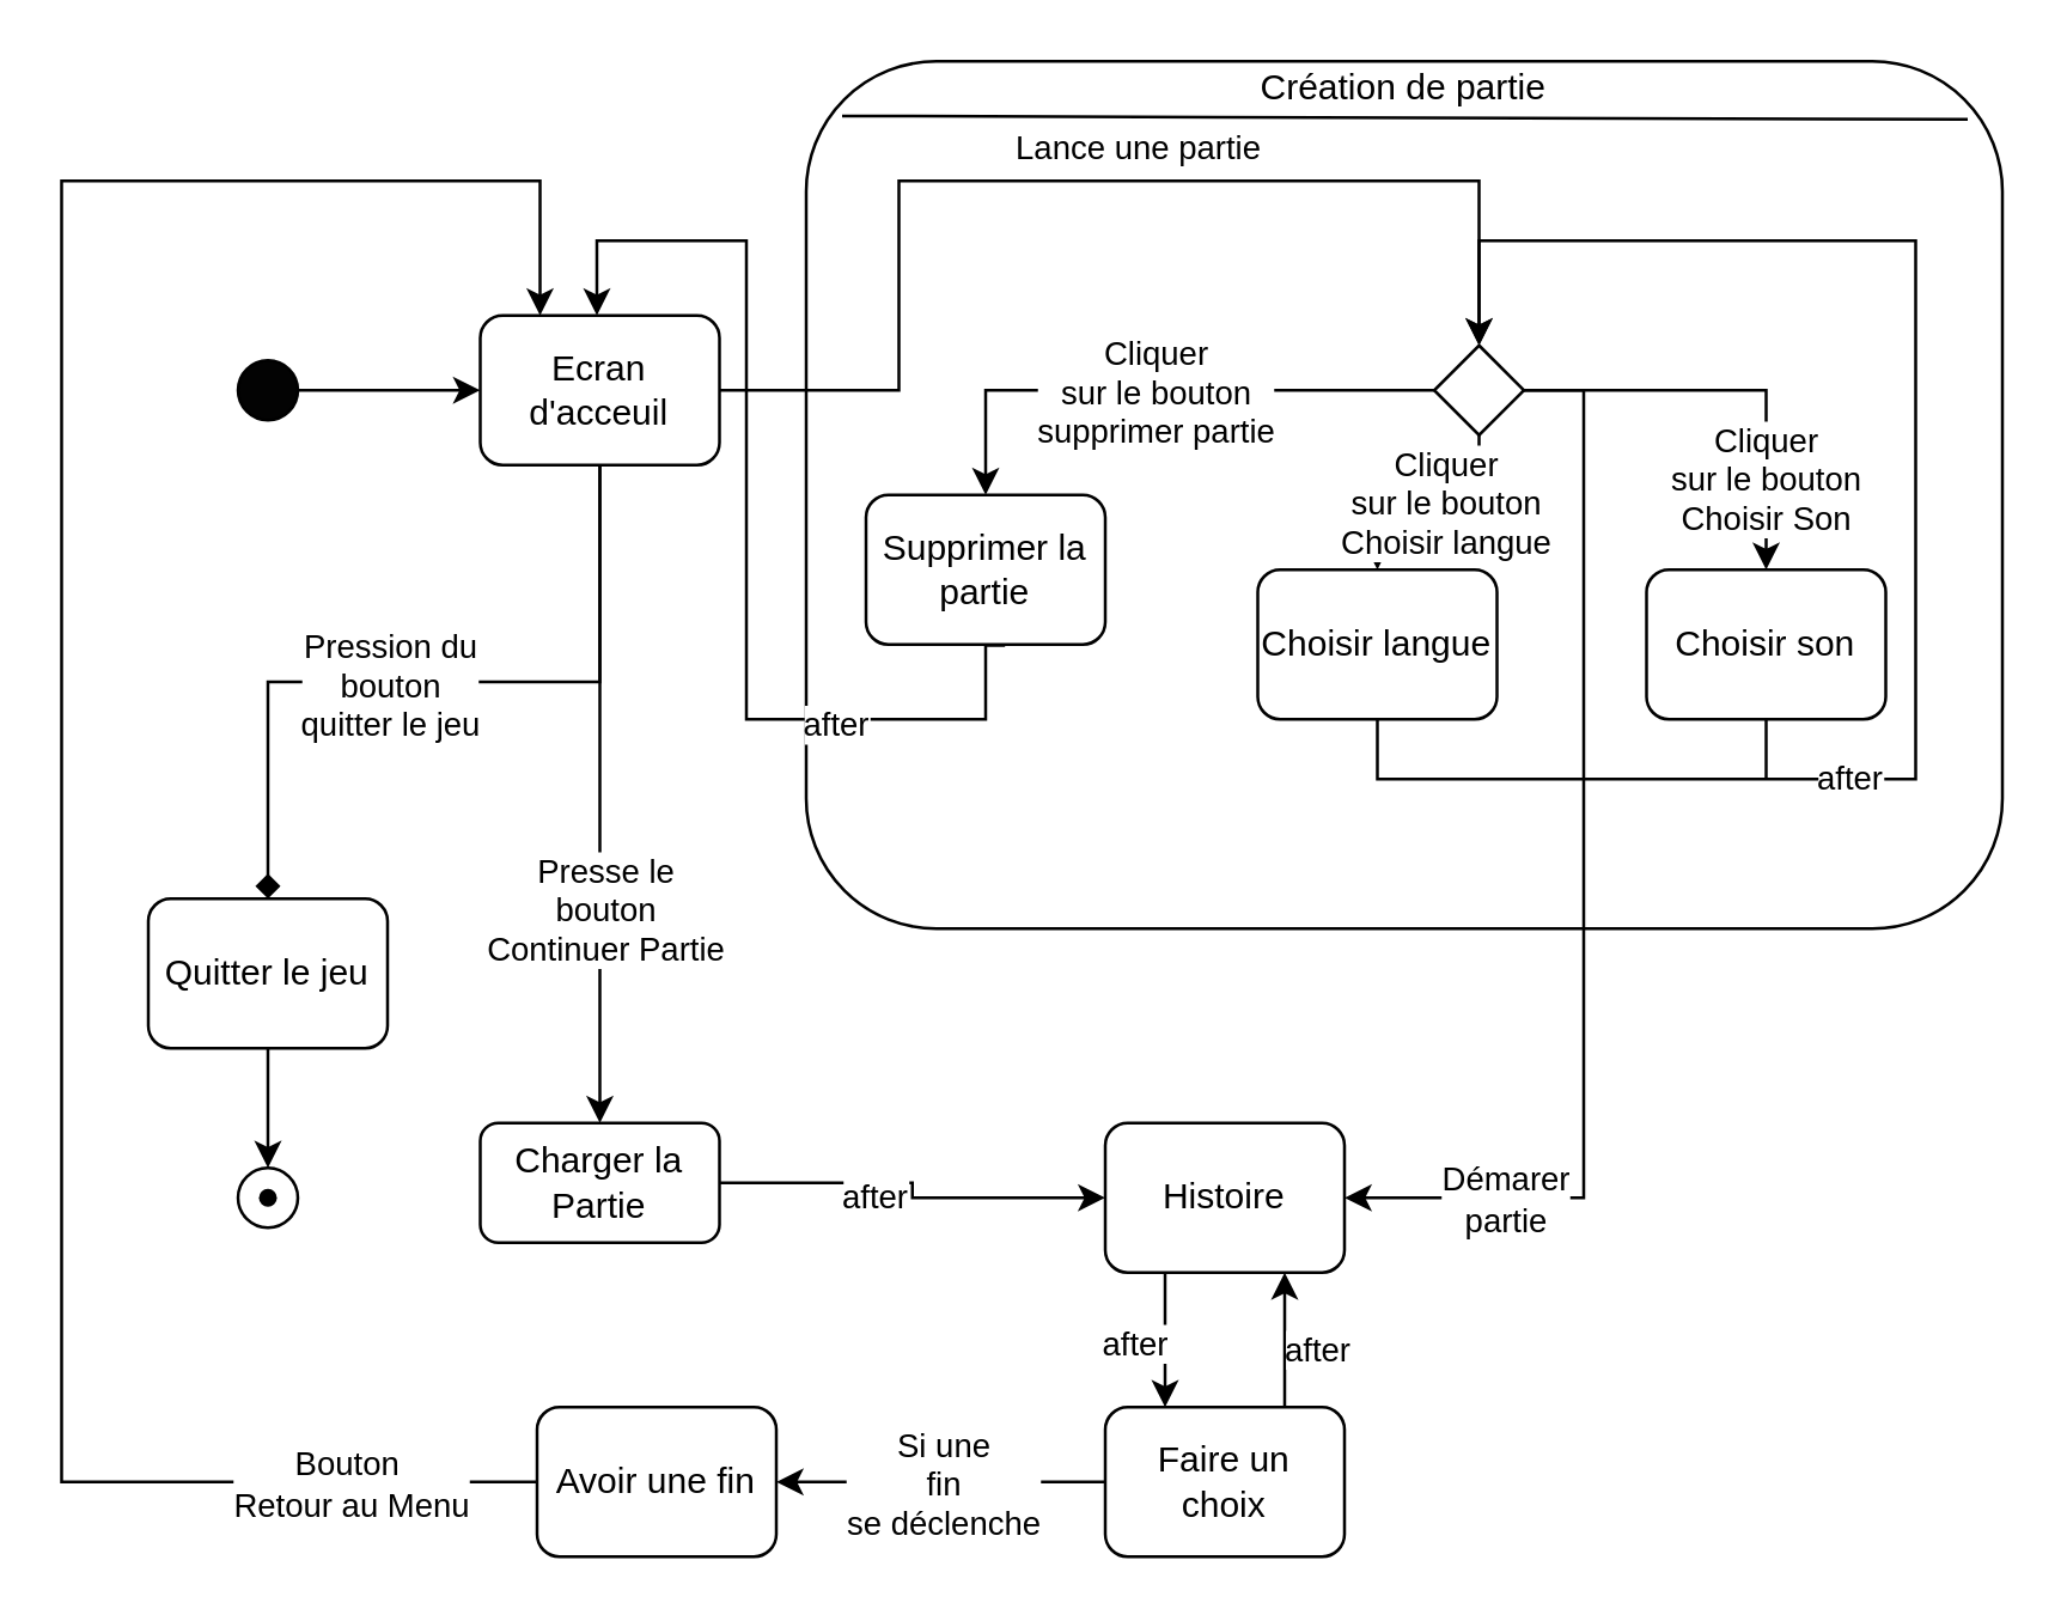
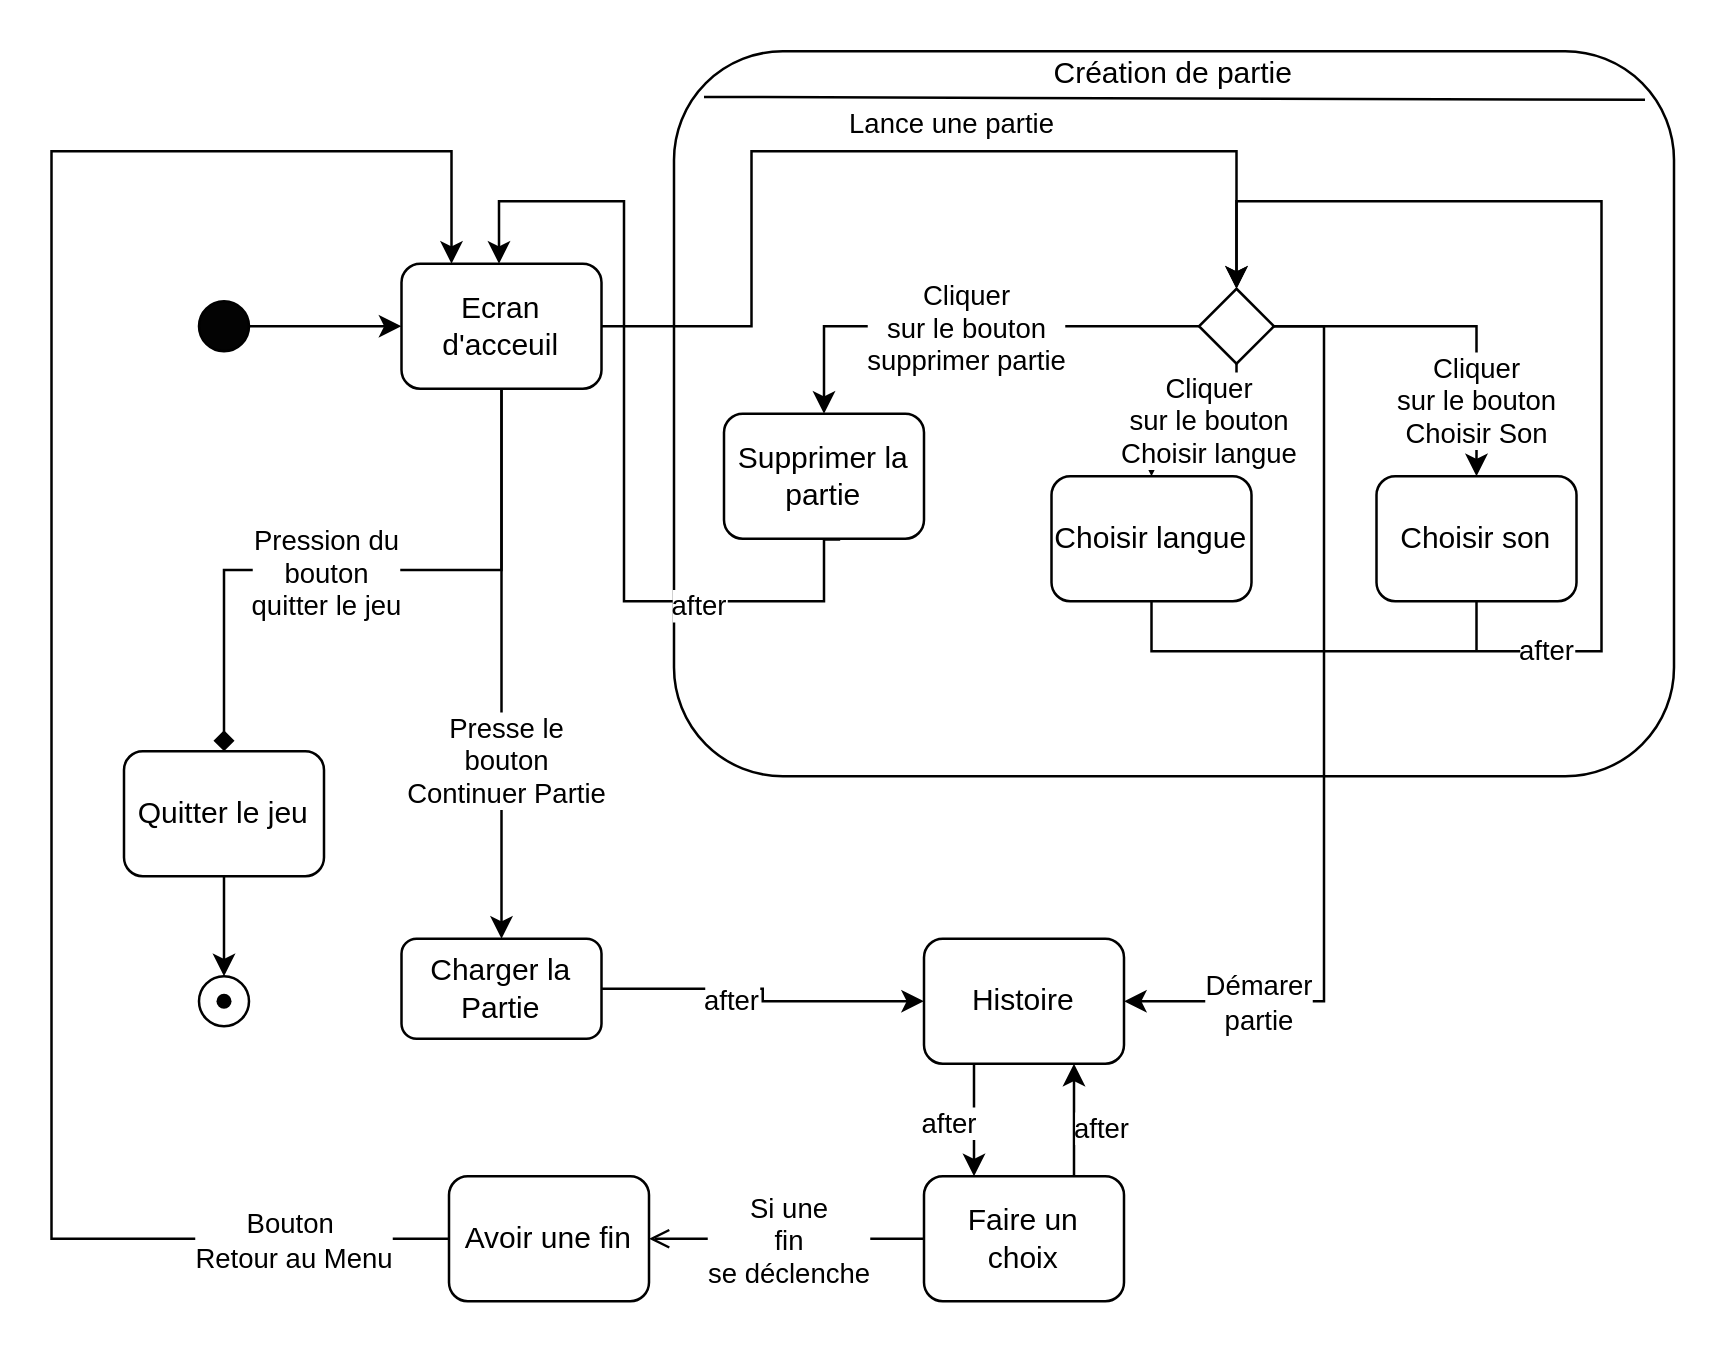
  <mxCell id="0" />
  <mxCell id="1" parent="0" />
  <mxCell id="2" value="Création de partie&lt;br&gt;&lt;div&gt;&lt;br&gt;&lt;/div&gt;&lt;div&gt;&lt;br&gt;&lt;/div&gt;&lt;div&gt;&lt;br&gt;&lt;/div&gt;&lt;div&gt;&lt;br&gt;&lt;/div&gt;&lt;div&gt;&lt;br&gt;&lt;/div&gt;&lt;div&gt;&lt;br&gt;&lt;/div&gt;&lt;div&gt;&lt;br&gt;&lt;/div&gt;&lt;div&gt;&lt;br&gt;&lt;/div&gt;&lt;div&gt;&lt;br&gt;&lt;/div&gt;&lt;div&gt;&lt;br&gt;&lt;/div&gt;&lt;div&gt;&lt;br&gt;&lt;/div&gt;&lt;div&gt;&lt;br&gt;&lt;/div&gt;&lt;div&gt;&lt;br&gt;&lt;/div&gt;&lt;div&gt;&lt;br&gt;&lt;/div&gt;&lt;div&gt;&lt;br&gt;&lt;/div&gt;&lt;div&gt;&lt;br&gt;&lt;/div&gt;&lt;div&gt;&lt;br&gt;&lt;/div&gt;&lt;div&gt;&lt;br&gt;&lt;/div&gt;&lt;div&gt;&lt;br&gt;&lt;/div&gt;" style="rounded=1;whiteSpace=wrap;html=1;" vertex="1" parent="1"><mxGeometry x="269" y="20" width="400" height="290" as="geometry" /></mxCell>
  <mxCell id="3" value="" style="ellipse;whiteSpace=wrap;html=1;aspect=fixed;" vertex="1" parent="1"><mxGeometry x="79" y="390" width="20" height="20" as="geometry" /></mxCell>
  <mxCell id="4" value="" style="shape=waypoint;sketch=0;fillStyle=solid;size=6;pointerEvents=1;points=[];fillColor=none;resizable=0;rotatable=0;perimeter=centerPerimeter;snapToPoint=1;" vertex="1" parent="1"><mxGeometry x="79" y="390" width="20" height="20" as="geometry" /></mxCell>
  <mxCell id="5" style="edgeStyle=orthogonalEdgeStyle;rounded=0;orthogonalLoop=1;jettySize=auto;html=1;exitX=0.5;exitY=1;exitDx=0;exitDy=0;" edge="1" parent="1" source="9" target="37"><mxGeometry relative="1" as="geometry" /></mxCell>
  <mxCell id="6" value="Presse le&lt;br&gt;bouton&lt;br&gt;Continuer Partie" style="edgeLabel;html=1;align=center;verticalAlign=middle;resizable=0;points=[];" connectable="0" vertex="1" parent="5"><mxGeometry x="0.345" y="1" relative="1" as="geometry"><mxPoint as="offset" /></mxGeometry></mxCell>
  <mxCell id="7" style="edgeStyle=orthogonalEdgeStyle;rounded=0;orthogonalLoop=1;jettySize=auto;html=1;exitX=0.5;exitY=1;exitDx=0;exitDy=0;endArrow=diamond;" edge="1" parent="1" source="9" target="12"><mxGeometry relative="1" as="geometry" /></mxCell>
  <mxCell id="8" value="Pression du&lt;br&gt;bouton&lt;br&gt;quitter le jeu" style="edgeLabel;html=1;align=center;verticalAlign=middle;resizable=0;points=[];" connectable="0" vertex="1" parent="7"><mxGeometry x="-0.123" y="1" relative="1" as="geometry"><mxPoint x="-31" as="offset" /></mxGeometry></mxCell>
  <mxCell id="9" value="Ecran&lt;br&gt;d'acceuil" style="rounded=1;whiteSpace=wrap;html=1;" vertex="1" parent="1"><mxGeometry x="160" y="105" width="80" height="50" as="geometry" /></mxCell>
  <mxCell id="10" value="" style="ellipse;whiteSpace=wrap;html=1;aspect=fixed;fillColor=#030303;" vertex="1" parent="1"><mxGeometry x="79" y="120" width="20" height="20" as="geometry" /></mxCell>
  <mxCell id="11" value="" style="endArrow=classic;html=1;rounded=0;exitX=1;exitY=0.5;exitDx=0;exitDy=0;entryX=0;entryY=0.5;entryDx=0;entryDy=0;" edge="1" parent="1" source="10" target="9"><mxGeometry width="50" height="50" relative="1" as="geometry"><mxPoint x="459" y="270" as="sourcePoint" /><mxPoint x="59" y="130" as="targetPoint" /></mxGeometry></mxCell>
  <mxCell id="12" value="Quitter le jeu" style="rounded=1;whiteSpace=wrap;html=1;" vertex="1" parent="1"><mxGeometry x="49" y="300" width="80" height="50" as="geometry" /></mxCell>
  <mxCell id="13" value="" style="endArrow=classic;html=1;rounded=0;exitX=0.5;exitY=1;exitDx=0;exitDy=0;entryX=0.5;entryY=0;entryDx=0;entryDy=0;" edge="1" parent="1" source="12" target="3"><mxGeometry width="50" height="50" relative="1" as="geometry"><mxPoint x="460" y="270" as="sourcePoint" /><mxPoint x="120" y="430" as="targetPoint" /><Array as="points" /></mxGeometry></mxCell>
  <mxCell id="14" style="edgeStyle=orthogonalEdgeStyle;rounded=0;orthogonalLoop=1;jettySize=auto;html=1;exitX=0.5;exitY=1;exitDx=0;exitDy=0;" edge="1" parent="1" source="22" target="30"><mxGeometry relative="1" as="geometry" /></mxCell>
  <mxCell id="15" value="Cliquer&lt;br&gt;sur le bouton&lt;br&gt;Choisir langue" style="edgeLabel;html=1;align=center;verticalAlign=middle;resizable=0;points=[];" connectable="0" vertex="1" parent="14"><mxGeometry x="-0.136" relative="1" as="geometry"><mxPoint as="offset" /></mxGeometry></mxCell>
  <mxCell id="16" style="edgeStyle=orthogonalEdgeStyle;rounded=0;orthogonalLoop=1;jettySize=auto;html=1;exitX=1;exitY=0.5;exitDx=0;exitDy=0;" edge="1" parent="1" source="22" target="31"><mxGeometry relative="1" as="geometry" /></mxCell>
  <mxCell id="17" value="Cliquer&lt;br&gt;sur le bouton&lt;br&gt;Choisir Son" style="edgeLabel;html=1;align=center;verticalAlign=middle;resizable=0;points=[];" connectable="0" vertex="1" parent="16"><mxGeometry x="0.58" y="1" relative="1" as="geometry"><mxPoint x="-2" y="-1" as="offset" /></mxGeometry></mxCell>
  <mxCell id="18" style="edgeStyle=orthogonalEdgeStyle;rounded=0;orthogonalLoop=1;jettySize=auto;html=1;exitX=0;exitY=0.5;exitDx=0;exitDy=0;" edge="1" parent="1" source="22" target="25"><mxGeometry relative="1" as="geometry" /></mxCell>
  <mxCell id="19" value="Cliquer&lt;br&gt;sur le bouton&lt;br&gt;supprimer partie" style="edgeLabel;html=1;align=center;verticalAlign=middle;resizable=0;points=[];" connectable="0" vertex="1" parent="18"><mxGeometry x="0.21" y="1" relative="1" as="geometry"><mxPoint x="18" y="-1" as="offset" /></mxGeometry></mxCell>
  <mxCell id="20" style="edgeStyle=orthogonalEdgeStyle;rounded=0;orthogonalLoop=1;jettySize=auto;html=1;exitX=1;exitY=0.5;exitDx=0;exitDy=0;" edge="1" parent="1" source="22"><mxGeometry relative="1" as="geometry"><mxPoint x="449" y="400" as="targetPoint" /><Array as="points"><mxPoint x="529" y="130" /><mxPoint x="529" y="400" /></Array></mxGeometry></mxCell>
  <mxCell id="21" value="Démarer&lt;br&gt;partie" style="edgeLabel;html=1;align=center;verticalAlign=middle;resizable=0;points=[];" connectable="0" vertex="1" parent="20"><mxGeometry x="0.714" relative="1" as="geometry"><mxPoint as="offset" /></mxGeometry></mxCell>
  <mxCell id="22" value="" style="rhombus;whiteSpace=wrap;html=1;" vertex="1" parent="1"><mxGeometry x="479" y="115" width="30" height="30" as="geometry" /></mxCell>
  <mxCell id="23" style="edgeStyle=orthogonalEdgeStyle;rounded=0;orthogonalLoop=1;jettySize=auto;html=1;exitX=0.581;exitY=1.006;exitDx=0;exitDy=0;entryX=0.5;entryY=0;entryDx=0;entryDy=0;exitPerimeter=0;" edge="1" parent="1" source="25"><mxGeometry relative="1" as="geometry"><mxPoint x="288" y="190" as="sourcePoint" /><mxPoint x="199" y="105" as="targetPoint" /><Array as="points"><mxPoint x="329" y="215" /><mxPoint x="329" y="240" /><mxPoint x="249" y="240" /><mxPoint x="249" y="80" /><mxPoint x="199" y="80" /></Array></mxGeometry></mxCell>
  <mxCell id="24" value="after" style="edgeLabel;html=1;align=center;verticalAlign=middle;resizable=0;points=[];" connectable="0" vertex="1" parent="23"><mxGeometry x="-0.565" y="-1" relative="1" as="geometry"><mxPoint x="-7" y="2" as="offset" /></mxGeometry></mxCell>
  <mxCell id="25" value="Supprimer la partie" style="rounded=1;whiteSpace=wrap;html=1;" vertex="1" parent="1"><mxGeometry x="289" y="165" width="80" height="50" as="geometry" /></mxCell>
  <mxCell id="26" value="" style="endArrow=classic;html=1;rounded=0;entryX=0.5;entryY=0;entryDx=0;entryDy=0;exitX=1;exitY=0.5;exitDx=0;exitDy=0;" edge="1" parent="1" source="9" target="22"><mxGeometry width="50" height="50" relative="1" as="geometry"><mxPoint x="240" y="135" as="sourcePoint" /><mxPoint x="290" y="85" as="targetPoint" /><Array as="points"><mxPoint x="300" y="130" /><mxPoint x="300" y="60" /><mxPoint x="494" y="60" /></Array></mxGeometry></mxCell>
  <mxCell id="27" value="Lance une partie" style="edgeLabel;html=1;align=center;verticalAlign=middle;resizable=0;points=[];" connectable="0" vertex="1" parent="26"><mxGeometry x="-0.469" y="-1" relative="1" as="geometry"><mxPoint x="78" y="-41" as="offset" /></mxGeometry></mxCell>
  <mxCell id="28" style="edgeStyle=orthogonalEdgeStyle;rounded=0;orthogonalLoop=1;jettySize=auto;html=1;exitX=0.5;exitY=1;exitDx=0;exitDy=0;entryX=0.5;entryY=0;entryDx=0;entryDy=0;" edge="1" parent="1" source="30" target="22"><mxGeometry relative="1" as="geometry"><mxPoint x="460" y="100" as="targetPoint" /><Array as="points"><mxPoint x="460" y="260" /><mxPoint x="640" y="260" /><mxPoint x="640" y="80" /><mxPoint x="494" y="80" /></Array></mxGeometry></mxCell>
  <mxCell id="29" value="after" style="edgeLabel;html=1;align=center;verticalAlign=middle;resizable=0;points=[];" connectable="0" vertex="1" parent="28"><mxGeometry x="-0.659" y="3" relative="1" as="geometry"><mxPoint x="81" y="2" as="offset" /></mxGeometry></mxCell>
  <mxCell id="30" value="Choisir langue" style="rounded=1;whiteSpace=wrap;html=1;" vertex="1" parent="1"><mxGeometry x="420" y="190" width="80" height="50" as="geometry" /></mxCell>
  <mxCell id="31" value="Choisir son" style="rounded=1;whiteSpace=wrap;html=1;" vertex="1" parent="1"><mxGeometry x="550" y="190" width="80" height="50" as="geometry" /></mxCell>
  <mxCell id="32" style="edgeStyle=orthogonalEdgeStyle;rounded=0;orthogonalLoop=1;jettySize=auto;html=1;exitX=0.5;exitY=1;exitDx=0;exitDy=0;" edge="1" parent="1" source="31" target="31"><mxGeometry relative="1" as="geometry" /></mxCell>
  <mxCell id="33" value="" style="endArrow=none;html=1;rounded=0;exitX=0.5;exitY=1;exitDx=0;exitDy=0;" edge="1" parent="1" source="31"><mxGeometry width="50" height="50" relative="1" as="geometry"><mxPoint x="460" y="270" as="sourcePoint" /><mxPoint x="590" y="260" as="targetPoint" /></mxGeometry></mxCell>
  <mxCell id="34" value="" style="endArrow=none;html=1;rounded=0;exitX=0.03;exitY=0.063;exitDx=0;exitDy=0;exitPerimeter=0;entryX=0.971;entryY=0.067;entryDx=0;entryDy=0;entryPerimeter=0;" edge="1" parent="1" source="2" target="2"><mxGeometry width="50" height="50" relative="1" as="geometry"><mxPoint x="469" y="150" as="sourcePoint" /><mxPoint x="519" y="100" as="targetPoint" /></mxGeometry></mxCell>
  <mxCell id="35" style="edgeStyle=orthogonalEdgeStyle;rounded=0;orthogonalLoop=1;jettySize=auto;html=1;exitX=1;exitY=0.5;exitDx=0;exitDy=0;entryX=0;entryY=0.5;entryDx=0;entryDy=0;" edge="1" parent="1" source="37" target="40"><mxGeometry relative="1" as="geometry" /></mxCell>
  <mxCell id="36" value="after" style="edgeLabel;html=1;align=center;verticalAlign=middle;resizable=0;points=[];" connectable="0" vertex="1" parent="35"><mxGeometry x="-0.24" y="-4" relative="1" as="geometry"><mxPoint as="offset" /></mxGeometry></mxCell>
  <mxCell id="37" value="Charger la Partie" style="rounded=1;whiteSpace=wrap;html=1;" vertex="1" parent="1"><mxGeometry x="160" y="375" width="80" height="40" as="geometry" /></mxCell>
  <mxCell id="38" style="edgeStyle=orthogonalEdgeStyle;rounded=0;orthogonalLoop=1;jettySize=auto;html=1;exitX=0.25;exitY=1;exitDx=0;exitDy=0;entryX=0.25;entryY=0;entryDx=0;entryDy=0;" edge="1" parent="1" source="40" target="45"><mxGeometry relative="1" as="geometry" /></mxCell>
  <mxCell id="39" value="after" style="edgeLabel;html=1;align=center;verticalAlign=middle;resizable=0;points=[];" connectable="0" vertex="1" parent="38"><mxGeometry x="0.01" y="-1" relative="1" as="geometry"><mxPoint x="-10" as="offset" /></mxGeometry></mxCell>
  <mxCell id="40" value="Histoire" style="rounded=1;whiteSpace=wrap;html=1;" vertex="1" parent="1"><mxGeometry x="369" y="375" width="80" height="50" as="geometry" /></mxCell>
  <mxCell id="41" style="edgeStyle=orthogonalEdgeStyle;rounded=0;orthogonalLoop=1;jettySize=auto;html=1;exitX=0.75;exitY=0;exitDx=0;exitDy=0;entryX=0.75;entryY=1;entryDx=0;entryDy=0;" edge="1" parent="1" source="45" target="40"><mxGeometry relative="1" as="geometry" /></mxCell>
  <mxCell id="42" value="after" style="edgeLabel;html=1;align=center;verticalAlign=middle;resizable=0;points=[];" connectable="0" vertex="1" parent="41"><mxGeometry x="0.143" y="2" relative="1" as="geometry"><mxPoint x="12" y="6" as="offset" /></mxGeometry></mxCell>
- <mxCell id="43" style="edgeStyle=orthogonalEdgeStyle;rounded=0;orthogonalLoop=1;jettySize=auto;html=1;exitX=0;exitY=0.5;exitDx=0;exitDy=0;entryX=1;entryY=0.5;entryDx=0;entryDy=0;" edge="1" parent="1" source="45" target="48"><mxGeometry relative="1" as="geometry" /></mxCell>
+ <mxCell id="43" style="edgeStyle=orthogonalEdgeStyle;rounded=0;orthogonalLoop=1;jettySize=auto;html=1;exitX=0;exitY=0.5;exitDx=0;exitDy=0;entryX=1;entryY=0.5;entryDx=0;entryDy=0;endArrow=open;" edge="1" parent="1" source="45" target="48"><mxGeometry relative="1" as="geometry" /></mxCell>
  <mxCell id="44" value="Si une&lt;br&gt;fin&lt;br&gt;se déclenche" style="edgeLabel;html=1;align=center;verticalAlign=middle;resizable=0;points=[];" connectable="0" vertex="1" parent="43"><mxGeometry x="0.125" relative="1" as="geometry"><mxPoint x="7" as="offset" /></mxGeometry></mxCell>
  <mxCell id="45" value="Faire un &lt;br&gt;choix" style="rounded=1;whiteSpace=wrap;html=1;" vertex="1" parent="1"><mxGeometry x="369" y="470" width="80" height="50" as="geometry" /></mxCell>
  <mxCell id="46" style="edgeStyle=orthogonalEdgeStyle;rounded=0;orthogonalLoop=1;jettySize=auto;html=1;exitX=0;exitY=0.5;exitDx=0;exitDy=0;entryX=0.25;entryY=0;entryDx=0;entryDy=0;" edge="1" parent="1" source="48" target="9"><mxGeometry relative="1" as="geometry"><mxPoint x="19" y="60" as="targetPoint" /><Array as="points"><mxPoint x="20" y="495" /><mxPoint x="20" y="60" /><mxPoint x="180" y="60" /></Array></mxGeometry></mxCell>
  <mxCell id="47" value="Bouton&amp;nbsp;&lt;br&gt;Retour au Menu" style="edgeLabel;html=1;align=center;verticalAlign=middle;resizable=0;points=[];" connectable="0" vertex="1" parent="46"><mxGeometry x="-0.843" relative="1" as="geometry"><mxPoint as="offset" /></mxGeometry></mxCell>
  <mxCell id="48" value="Avoir une fin" style="rounded=1;whiteSpace=wrap;html=1;" vertex="1" parent="1"><mxGeometry x="179" y="470" width="80" height="50" as="geometry" /></mxCell>
